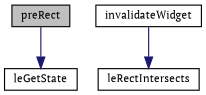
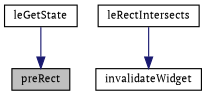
  digraph {
    fontname="PT Serif"
    rankdir=TB
    node [color=black fillcolor=white fontname="PT Serif" fontsize=10 shape=record style=filled]
    edge [color=midnightblue fontname="PT Serif" fontsize=10 labelfontname=Helvetica labelfontsize=10 style=solid]
    n1 [fillcolor=grey75 fontcolor=black height=0.2 label=preRect width=0.4]
    n2 [height=0.2 label=leGetState width=0.4]
    n3 [height=0.2 label=invalidateWidget width=0.4]
    n4 [height=0.2 label=leRectIntersects width=0.4]
-   n1 -> n2
-   n3 -> n4
+   n2 -> n1
+   n4 -> n3
  }
